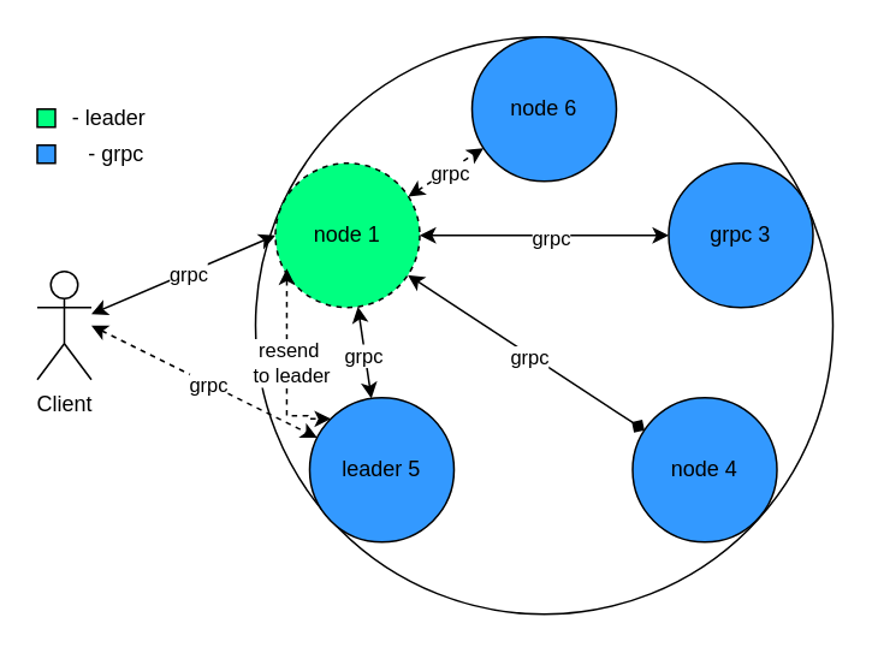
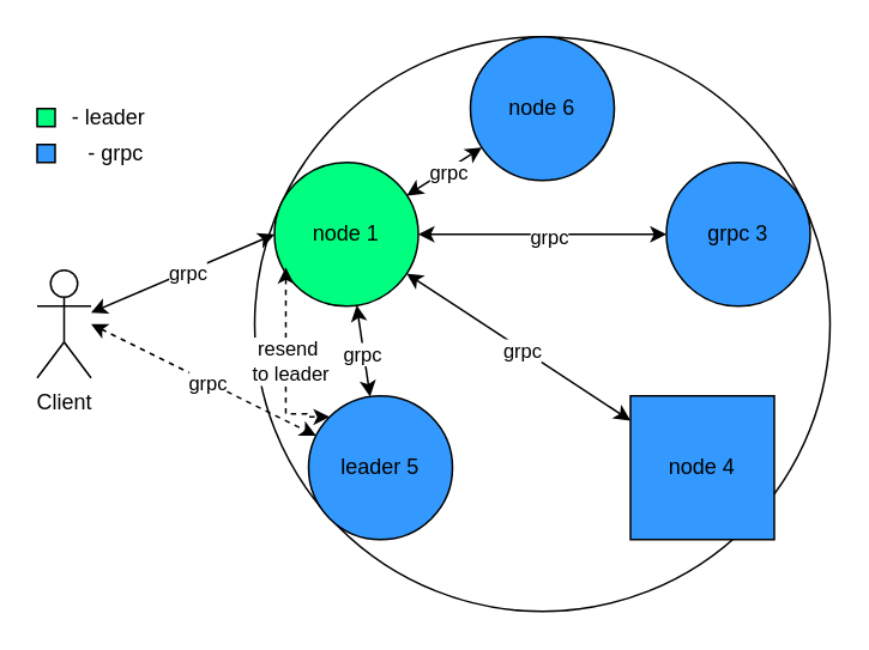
  <mxCell id="0" />
  <mxCell id="1" parent="0" />
  <mxCell id="2" value="" style="ellipse;whiteSpace=wrap;html=1;aspect=fixed;" vertex="1" parent="1"><mxGeometry x="141" y="20" width="320" height="320" as="geometry" /></mxCell>
  <mxCell id="3" value="grpc 3" style="ellipse;whiteSpace=wrap;html=1;aspect=fixed;fillColor=#3399FF;" vertex="1" parent="1"><mxGeometry x="370" y="90" width="80" height="80" as="geometry" /></mxCell>
  <mxCell id="4" value="Client" style="shape=umlActor;verticalLabelPosition=bottom;verticalAlign=top;html=1;outlineConnect=0;" vertex="1" parent="1"><mxGeometry x="20" y="150" width="30" height="60" as="geometry" /></mxCell>
  <mxCell id="5" value="node 6" style="ellipse;whiteSpace=wrap;html=1;aspect=fixed;fillColor=#3399FF;" vertex="1" parent="1"><mxGeometry x="261" y="20" width="80" height="80" as="geometry" /></mxCell>
  <mxCell id="6" value="leader 5" style="ellipse;whiteSpace=wrap;html=1;aspect=fixed;fillColor=#3399FF;" vertex="1" parent="1"><mxGeometry x="171" y="220" width="80" height="80" as="geometry" /></mxCell>
- <mxCell id="7" value="node 1" style="ellipse;whiteSpace=wrap;html=1;aspect=fixed;fillColor=#00FF80;dashed=1;" vertex="1" parent="1"><mxGeometry x="152" y="90" width="80" height="80" as="geometry" /></mxCell>
- <mxCell id="8" value="node 4" style="ellipse;whiteSpace=wrap;html=1;aspect=fixed;fillColor=#3399FF;" vertex="1" parent="1"><mxGeometry x="350" y="220" width="80" height="80" as="geometry" /></mxCell>
+ <mxCell id="7" value="node 1" style="ellipse;whiteSpace=wrap;html=1;aspect=fixed;fillColor=#00FF80;" vertex="1" parent="1"><mxGeometry x="152" y="90" width="80" height="80" as="geometry" /></mxCell>
+ <mxCell id="8" value="node 4" style="whiteSpace=wrap;html=1;aspect=fixed;fillColor=#3399FF;rounded=0;" vertex="1" parent="1"><mxGeometry x="350" y="220" width="80" height="80" as="geometry" /></mxCell>
  <mxCell id="9" value="" style="endArrow=classic;startArrow=classic;html=1;rounded=0;entryX=0;entryY=0.5;entryDx=0;entryDy=0;" edge="1" parent="1" source="4" target="7"><mxGeometry width="50" height="50" relative="1" as="geometry"><mxPoint x="90" y="210" as="sourcePoint" /><mxPoint x="140" y="160" as="targetPoint" /></mxGeometry></mxCell>
  <mxCell id="10" value="grpc" style="edgeLabel;html=1;align=center;verticalAlign=middle;resizable=0;points=[];" vertex="1" connectable="0" parent="9"><mxGeometry x="0.037" y="-1" relative="1" as="geometry"><mxPoint as="offset" /></mxGeometry></mxCell>
  <mxCell id="11" value="" style="rounded=0;whiteSpace=wrap;html=1;fillColor=#00FF80;" vertex="1" parent="1"><mxGeometry x="20" y="60" width="10" height="10" as="geometry" /></mxCell>
  <mxCell id="12" value="" style="rounded=0;whiteSpace=wrap;html=1;fillColor=#3399FF;" vertex="1" parent="1"><mxGeometry x="20" y="80" width="10" height="10" as="geometry" /></mxCell>
  <mxCell id="13" value="- leader" style="text;html=1;align=center;verticalAlign=middle;whiteSpace=wrap;rounded=0;" vertex="1" parent="1"><mxGeometry x="30" y="50" width="60" height="30" as="geometry" /></mxCell>
  <mxCell id="14" value="- grpc" style="text;html=1;align=center;verticalAlign=middle;whiteSpace=wrap;rounded=0;" vertex="1" parent="1"><mxGeometry x="34" y="70" width="60" height="30" as="geometry" /></mxCell>
  <mxCell id="15" value="" style="endArrow=classic;startArrow=classic;html=1;rounded=0;dashed=1;" edge="1" parent="1" target="6"><mxGeometry width="50" height="50" relative="1" as="geometry"><mxPoint x="50" y="180" as="sourcePoint" /><mxPoint x="180" y="190" as="targetPoint" /></mxGeometry></mxCell>
  <mxCell id="16" value="grpc" style="edgeLabel;html=1;align=center;verticalAlign=middle;resizable=0;points=[];" vertex="1" connectable="0" parent="15"><mxGeometry x="0.037" y="-1" relative="1" as="geometry"><mxPoint as="offset" /></mxGeometry></mxCell>
- <mxCell id="17" value="" style="endArrow=classic;startArrow=classic;html=1;rounded=0;dashed=1;" edge="1" parent="1" source="7" target="5"><mxGeometry width="50" height="50" relative="1" as="geometry"><mxPoint x="420" y="240" as="sourcePoint" /><mxPoint x="540" y="240" as="targetPoint" /></mxGeometry></mxCell>
+ <mxCell id="17" value="" style="endArrow=classic;startArrow=classic;html=1;rounded=0;" edge="1" parent="1" source="7" target="5"><mxGeometry width="50" height="50" relative="1" as="geometry"><mxPoint x="420" y="240" as="sourcePoint" /><mxPoint x="540" y="240" as="targetPoint" /></mxGeometry></mxCell>
  <mxCell id="18" value="grpc" style="edgeLabel;html=1;align=center;verticalAlign=middle;resizable=0;points=[];" vertex="1" connectable="0" parent="17"><mxGeometry x="0.037" y="-1" relative="1" as="geometry"><mxPoint as="offset" /></mxGeometry></mxCell>
  <mxCell id="19" value="" style="endArrow=classic;startArrow=classic;html=1;rounded=0;" edge="1" parent="1" source="7" target="3"><mxGeometry width="50" height="50" relative="1" as="geometry"><mxPoint x="241" y="240" as="sourcePoint" /><mxPoint x="361" y="240" as="targetPoint" /></mxGeometry></mxCell>
  <mxCell id="20" value="grpc" style="edgeLabel;html=1;align=center;verticalAlign=middle;resizable=0;points=[];" vertex="1" connectable="0" parent="19"><mxGeometry x="0.037" y="-1" relative="1" as="geometry"><mxPoint as="offset" /></mxGeometry></mxCell>
- <mxCell id="21" value="" style="endArrow=diamond;startArrow=classic;html=1;rounded=0;" edge="1" parent="1" source="7" target="8"><mxGeometry width="50" height="50" relative="1" as="geometry"><mxPoint x="80" y="210" as="sourcePoint" /><mxPoint x="200" y="210" as="targetPoint" /></mxGeometry></mxCell>
+ <mxCell id="21" value="" style="endArrow=classic;startArrow=classic;html=1;rounded=0;" edge="1" parent="1" source="7" target="8"><mxGeometry width="50" height="50" relative="1" as="geometry"><mxPoint x="80" y="210" as="sourcePoint" /><mxPoint x="200" y="210" as="targetPoint" /></mxGeometry></mxCell>
  <mxCell id="22" value="grpc" style="edgeLabel;html=1;align=center;verticalAlign=middle;resizable=0;points=[];" vertex="1" connectable="0" parent="21"><mxGeometry x="0.037" y="-1" relative="1" as="geometry"><mxPoint as="offset" /></mxGeometry></mxCell>
  <mxCell id="23" value="" style="endArrow=classic;startArrow=classic;html=1;rounded=0;" edge="1" parent="1" source="7" target="6"><mxGeometry width="50" height="50" relative="1" as="geometry"><mxPoint x="90" y="220" as="sourcePoint" /><mxPoint x="210" y="220" as="targetPoint" /></mxGeometry></mxCell>
  <mxCell id="24" value="grpc" style="edgeLabel;html=1;align=center;verticalAlign=middle;resizable=0;points=[];" vertex="1" connectable="0" parent="23"><mxGeometry x="0.037" y="-1" relative="1" as="geometry"><mxPoint as="offset" /></mxGeometry></mxCell>
  <mxCell id="25" value="" style="endArrow=classic;startArrow=classic;html=1;rounded=0;dashed=1;edgeStyle=orthogonalEdgeStyle;entryX=0;entryY=0;entryDx=0;entryDy=0;exitX=0.079;exitY=0.73;exitDx=0;exitDy=0;exitPerimeter=0;" edge="1" parent="1" source="7" target="6"><mxGeometry width="50" height="50" relative="1" as="geometry"><mxPoint x="170" y="230" as="sourcePoint" /><mxPoint x="211" y="284" as="targetPoint" /><Array as="points"><mxPoint x="158" y="230" /><mxPoint x="170" y="230" /><mxPoint x="170" y="232" /></Array></mxGeometry></mxCell>
  <mxCell id="26" value="resend&amp;nbsp;&lt;div&gt;to leader&lt;/div&gt;" style="edgeLabel;html=1;align=center;verticalAlign=middle;resizable=0;points=[];" vertex="1" connectable="0" parent="25"><mxGeometry x="0.037" y="-1" relative="1" as="geometry"><mxPoint x="3" y="-4" as="offset" /></mxGeometry></mxCell>
